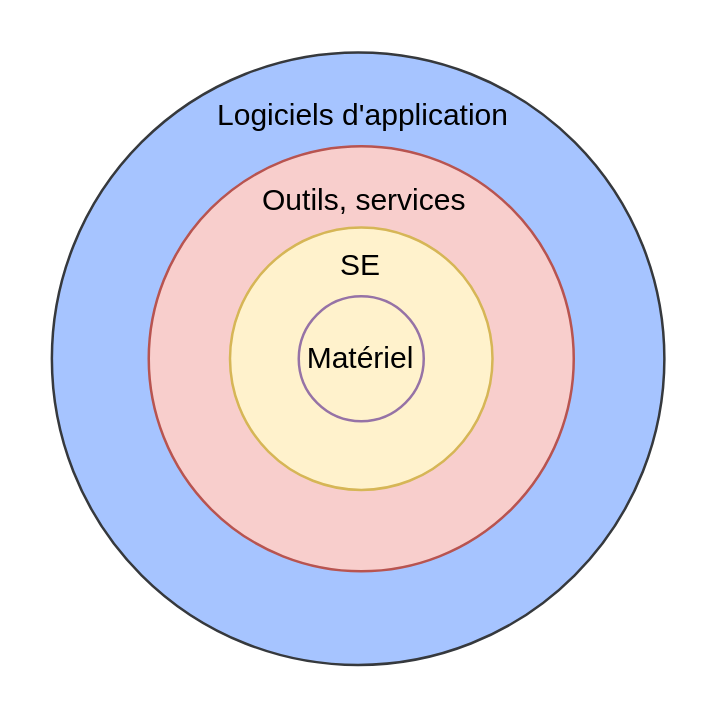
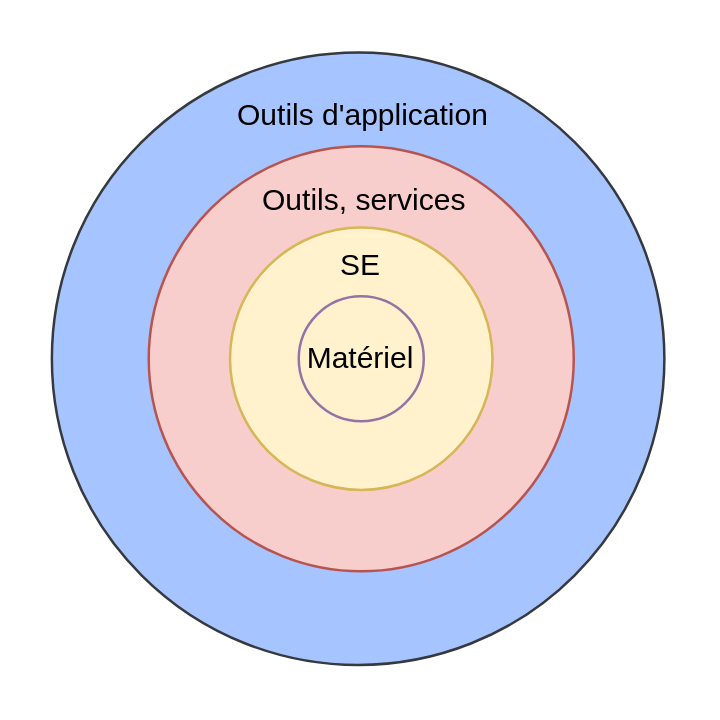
  <mxCell id="0" />
  <mxCell id="1" parent="0" />
  <mxCell id="2" value="" style="ellipse;whiteSpace=wrap;html=1;aspect=fixed;fillColor=#A6C4FF;strokeColor=#36393d;" vertex="1" parent="1"><mxGeometry x="20.25" y="20.5" width="245" height="245" as="geometry" /></mxCell>
  <mxCell id="3" value="" style="ellipse;whiteSpace=wrap;html=1;aspect=fixed;fillColor=#f8cecc;strokeColor=#b85450;" vertex="1" parent="1"><mxGeometry x="59" y="58" width="170" height="170" as="geometry" /></mxCell>
  <mxCell id="4" value="" style="ellipse;whiteSpace=wrap;html=1;aspect=fixed;fillColor=#fff2cc;strokeColor=#d6b656;" vertex="1" parent="1"><mxGeometry x="91.5" y="90.5" width="105" height="105" as="geometry" /></mxCell>
  <mxCell id="5" value="Matériel" style="ellipse;whiteSpace=wrap;html=1;aspect=fixed;fillColor=#fff2cc;strokeColor=#9673a6;" vertex="1" parent="1"><mxGeometry x="119" y="118" width="50" height="50" as="geometry" /></mxCell>
  <mxCell id="6" value="SE" style="text;html=1;strokeColor=none;fillColor=none;align=center;verticalAlign=middle;whiteSpace=wrap;rounded=0;" vertex="1" parent="1"><mxGeometry x="114" y="90.5" width="60" height="30" as="geometry" /></mxCell>
  <mxCell id="7" value="Outils, services" style="text;html=1;strokeColor=none;fillColor=none;align=center;verticalAlign=middle;whiteSpace=wrap;rounded=0;" vertex="1" parent="1"><mxGeometry x="102.5" y="64.5" width="85" height="30" as="geometry" /></mxCell>
- <mxCell id="8" value="&lt;font style=&quot;font-size: 12px;&quot;&gt;Logiciels d'application&lt;/font&gt;" style="text;html=1;strokeColor=none;fillColor=none;align=center;verticalAlign=middle;whiteSpace=wrap;rounded=0;" vertex="1" parent="1"><mxGeometry x="81" y="30.5" width="127.5" height="30" as="geometry" /></mxCell>
+ <mxCell id="8" value="&lt;font style=&quot;font-size: 12px;&quot;&gt;Outils d'application&lt;/font&gt;" style="text;html=1;strokeColor=none;fillColor=none;align=center;verticalAlign=middle;whiteSpace=wrap;rounded=0;" vertex="1" parent="1"><mxGeometry x="81" y="30.5" width="127.5" height="30" as="geometry" /></mxCell>
